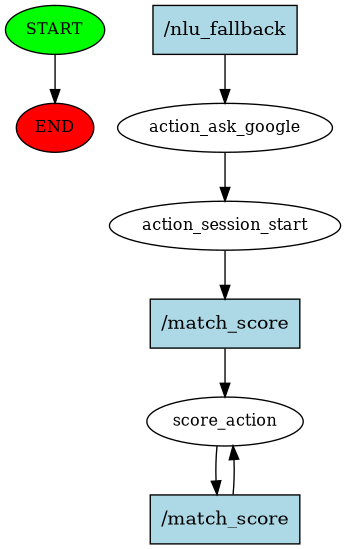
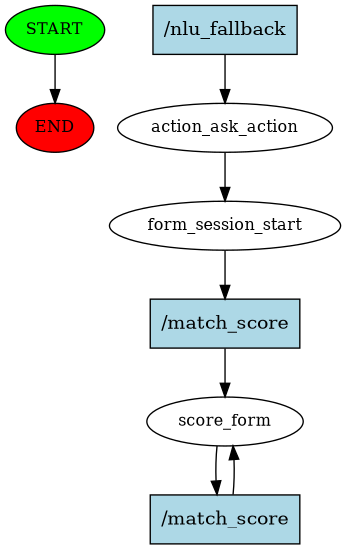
  digraph {
    node [fontsize=12 style=filled]
    n1 [fillcolor=green label=START]
    n2 [fillcolor=red label=END]
-   n3 [label=action_session_start style=""]
+   n3 [label=form_session_start style=""]
    n4 [fillcolor=lightblue label="/match_score" shape=rect fontsize=""]
-   n5 [label=score_action style=""]
+   n5 [label=score_form style=""]
    n6 [fillcolor=lightblue label="/match_score" shape=rect fontsize=""]
    n7 [fillcolor=lightblue label="/nlu_fallback" shape=rect fontsize=""]
-   n8 [label=action_ask_google style=""]
+   n8 [label=action_ask_action style=""]
    n1 -> n2
    n3 -> n4
    n4 -> n5
    n5 -> n6
    n6 -> n5
    n7 -> n8
    n8 -> n3
  }
